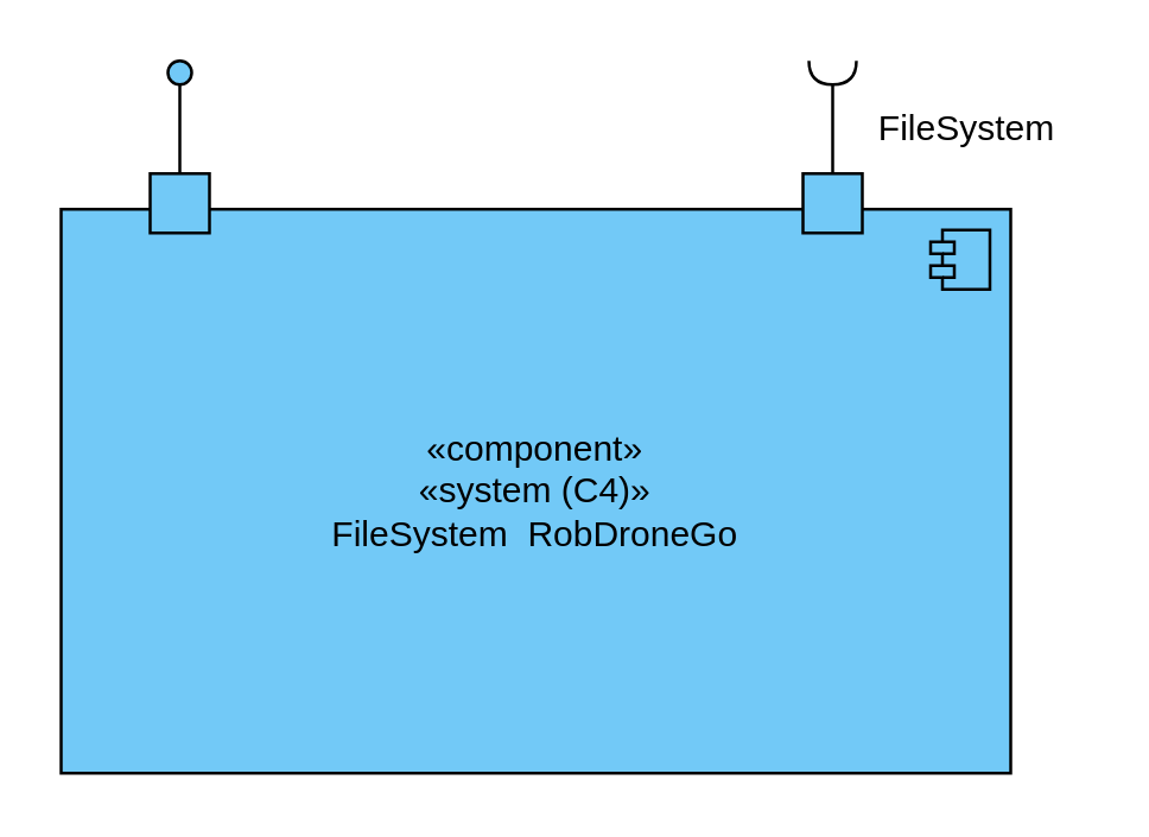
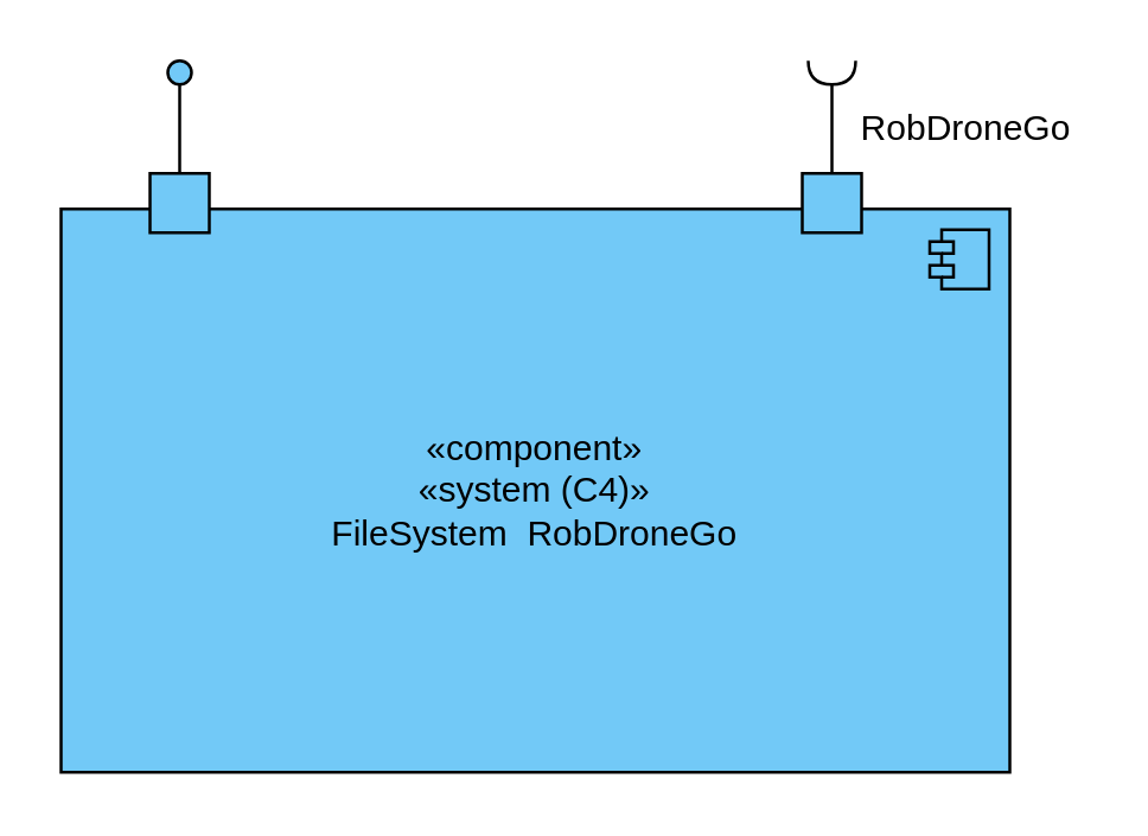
  <mxCell id="0" />
  <mxCell id="1" parent="0" />
  <mxCell id="2" value="«component»&lt;br&gt;«system (C4)»&lt;br&gt;FileSystem&amp;nbsp; RobDroneGo" style="html=1;dropTarget=0;whiteSpace=wrap;fillColor=#72c9f7;" parent="1" vertex="1"><mxGeometry x="20" y="70" width="320" height="190" as="geometry" /></mxCell>
  <mxCell id="3" value="" style="shape=module;jettyWidth=8;jettyHeight=4;fillColor=#72c9f7;" parent="2" vertex="1"><mxGeometry x="1" width="20" height="20" relative="1" as="geometry"><mxPoint x="-27" y="7" as="offset" /></mxGeometry></mxCell>
  <mxCell id="4" value="" style="html=1;rounded=0;fillColor=#72c9f7;" parent="1" vertex="1"><mxGeometry x="50" y="58" width="20" height="20" as="geometry" /></mxCell>
  <mxCell id="5" value="" style="endArrow=none;html=1;rounded=0;align=center;verticalAlign=top;endFill=0;labelBackgroundColor=none;endSize=2;" parent="1" source="4" target="6" edge="1"><mxGeometry relative="1" as="geometry" /></mxCell>
  <mxCell id="6" value="" style="ellipse;html=1;fontSize=11;align=center;fillColor=#72c9f7;points=[];aspect=fixed;resizable=0;verticalAlign=bottom;labelPosition=center;verticalLabelPosition=top;flipH=1;" parent="1" vertex="1"><mxGeometry x="56" y="20" width="8" height="8" as="geometry" /></mxCell>
  <mxCell id="7" value="" style="html=1;rounded=0;fillColor=#72c9f7;" vertex="1" parent="1"><mxGeometry x="270" y="58" width="20" height="20" as="geometry" /></mxCell>
- <mxCell id="8" value="FileSystem" style="text;html=1;align=center;verticalAlign=middle;resizable=0;points=[];autosize=1;strokeColor=none;fillColor=none;" vertex="1" parent="1"><mxGeometry x="285" y="28" width="80" height="30" as="geometry" /></mxCell>
+ <mxCell id="8" value="RobDroneGo" style="text;html=1;align=center;verticalAlign=middle;resizable=0;points=[];autosize=1;strokeColor=none;fillColor=none;" vertex="1" parent="1"><mxGeometry x="285" y="28" width="80" height="30" as="geometry" /></mxCell>
  <mxCell id="9" value="" style="rounded=0;orthogonalLoop=1;jettySize=auto;html=1;endArrow=halfCircle;endFill=0;endSize=6;strokeWidth=1;sketch=0;fontSize=12;curved=1;exitX=0.5;exitY=0;exitDx=0;exitDy=0;" edge="1" parent="1" source="7"><mxGeometry relative="1" as="geometry"><mxPoint x="340" y="-10" as="sourcePoint" /><mxPoint x="280" y="20" as="targetPoint" /></mxGeometry></mxCell>
  <mxCell id="10" value="" style="ellipse;whiteSpace=wrap;html=1;align=center;aspect=fixed;fillColor=none;strokeColor=none;resizable=0;perimeter=centerPerimeter;rotatable=0;allowArrows=0;points=[];outlineConnect=1;" vertex="1" parent="1"><mxGeometry x="260" y="110" width="10" height="10" as="geometry" /></mxCell>
